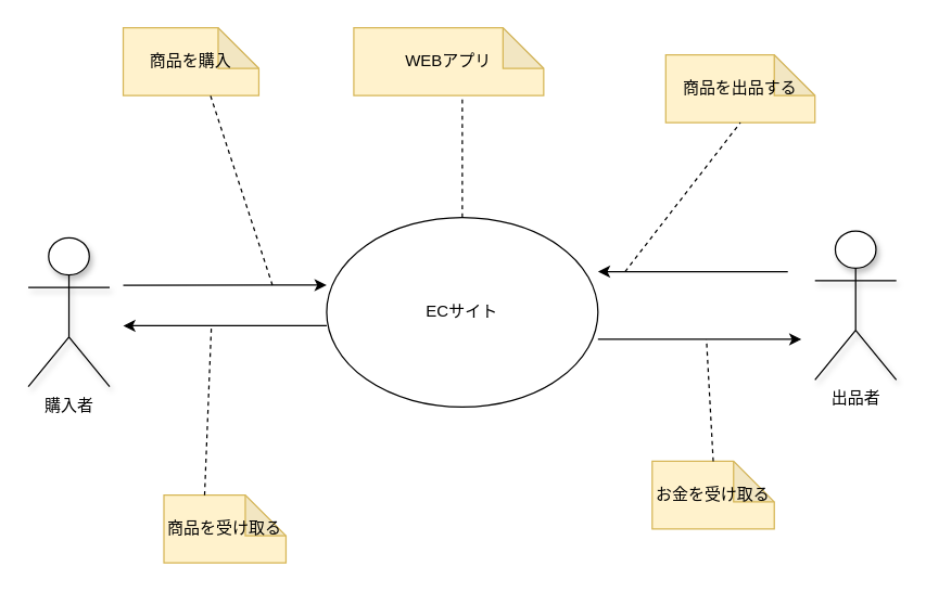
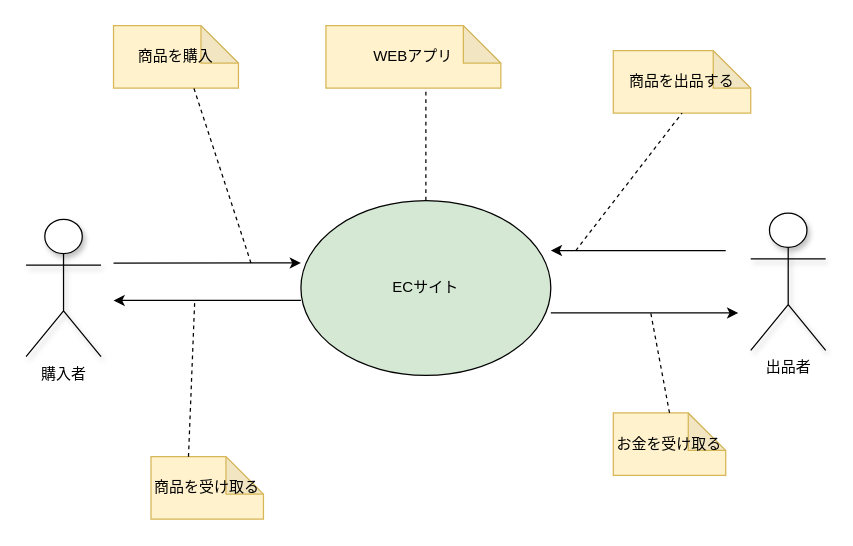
  <mxCell id="0" />
  <mxCell id="1" parent="0" />
  <mxCell id="2" value="購入者" style="shape=umlActor;verticalLabelPosition=bottom;verticalAlign=top;html=1;shadow=1;" vertex="1" parent="1"><mxGeometry x="20" y="175" width="60" height="110" as="geometry" /></mxCell>
- <mxCell id="3" value="ECサイト" style="ellipse;whiteSpace=wrap;html=1;" vertex="1" parent="1"><mxGeometry x="240" y="160" width="200" height="140" as="geometry" /></mxCell>
+ <mxCell id="3" value="ECサイト" style="ellipse;whiteSpace=wrap;html=1;fillColor=#d5e8d4;" vertex="1" parent="1"><mxGeometry x="240" y="160" width="200" height="140" as="geometry" /></mxCell>
  <mxCell id="4" value="出品者" style="shape=umlActor;verticalLabelPosition=bottom;verticalAlign=top;html=1;shadow=1;" vertex="1" parent="1"><mxGeometry x="600" y="170" width="60" height="110" as="geometry" /></mxCell>
  <mxCell id="5" value="WEBアプリ" style="shape=note;whiteSpace=wrap;html=1;backgroundOutline=1;darkOpacity=0.05;fillColor=#fff2cc;strokeColor=#d6b656;" vertex="1" parent="1"><mxGeometry x="260" y="20" width="140" height="50" as="geometry" /></mxCell>
  <mxCell id="6" value="" style="endArrow=none;dashed=1;html=1;exitX=0.5;exitY=0;exitDx=0;exitDy=0;" edge="1" parent="1" source="3"><mxGeometry width="50" height="50" relative="1" as="geometry"><mxPoint x="380" y="150" as="sourcePoint" /><mxPoint x="340" y="73" as="targetPoint" /></mxGeometry></mxCell>
  <mxCell id="7" value="商品を購入" style="shape=note;whiteSpace=wrap;html=1;backgroundOutline=1;darkOpacity=0.05;fillColor=#fff2cc;strokeColor=#d6b656;" vertex="1" parent="1"><mxGeometry x="90" y="20" width="100" height="50" as="geometry" /></mxCell>
  <mxCell id="8" value="商品を出品する" style="shape=note;whiteSpace=wrap;html=1;backgroundOutline=1;darkOpacity=0.05;fillColor=#fff2cc;strokeColor=#d6b656;" vertex="1" parent="1"><mxGeometry x="490" y="40" width="110" height="50" as="geometry" /></mxCell>
  <mxCell id="9" value="" style="endArrow=none;dashed=1;html=1;entryX=0.643;entryY=1;entryDx=0;entryDy=0;entryPerimeter=0;" edge="1" parent="1" target="7"><mxGeometry width="50" height="50" relative="1" as="geometry"><mxPoint x="200" y="210" as="sourcePoint" /><mxPoint x="80" y="110" as="targetPoint" /></mxGeometry></mxCell>
  <mxCell id="10" value="" style="endArrow=none;dashed=1;html=1;entryX=0.5;entryY=1;entryDx=0;entryDy=0;entryPerimeter=0;" edge="1" parent="1" target="8"><mxGeometry width="50" height="50" relative="1" as="geometry"><mxPoint x="460" y="200" as="sourcePoint" /><mxPoint x="530" y="90" as="targetPoint" /></mxGeometry></mxCell>
  <mxCell id="11" value="" style="endArrow=classic;html=1;entryX=0;entryY=0.357;entryDx=0;entryDy=0;entryPerimeter=0;" edge="1" parent="1" target="3"><mxGeometry width="50" height="50" relative="1" as="geometry"><mxPoint x="90" y="210" as="sourcePoint" /><mxPoint x="140" y="160" as="targetPoint" /></mxGeometry></mxCell>
  <mxCell id="12" value="" style="endArrow=classic;html=1;" edge="1" parent="1"><mxGeometry width="50" height="50" relative="1" as="geometry"><mxPoint x="580" y="200" as="sourcePoint" /><mxPoint x="440" y="200" as="targetPoint" /></mxGeometry></mxCell>
  <mxCell id="13" value="" style="endArrow=classic;html=1;" edge="1" parent="1"><mxGeometry width="50" height="50" relative="1" as="geometry"><mxPoint x="440" y="250" as="sourcePoint" /><mxPoint x="590" y="250" as="targetPoint" /></mxGeometry></mxCell>
  <mxCell id="14" value="" style="endArrow=classic;html=1;exitX=0;exitY=0.571;exitDx=0;exitDy=0;exitPerimeter=0;" edge="1" parent="1" source="3"><mxGeometry width="50" height="50" relative="1" as="geometry"><mxPoint x="230" y="270" as="sourcePoint" /><mxPoint x="90" y="240" as="targetPoint" /></mxGeometry></mxCell>
  <mxCell id="15" value="商品を受け取る" style="shape=note;whiteSpace=wrap;html=1;backgroundOutline=1;darkOpacity=0.05;fillColor=#fff2cc;strokeColor=#d6b656;" vertex="1" parent="1"><mxGeometry x="120" y="365" width="90" height="50" as="geometry" /></mxCell>
- <mxCell id="16" value="お金を受け取る" style="shape=note;whiteSpace=wrap;html=1;backgroundOutline=1;darkOpacity=0.05;fillColor=#fff2cc;strokeColor=#d6b656;" vertex="1" parent="1"><mxGeometry x="480" y="340" width="90" height="50" as="geometry" /></mxCell>
+ <mxCell id="16" value="お金を受け取る" style="shape=note;whiteSpace=wrap;html=1;backgroundOutline=1;darkOpacity=0.05;fillColor=#fff2cc;strokeColor=#d6b656;" vertex="1" parent="1"><mxGeometry x="490" y="330" width="90" height="50" as="geometry" /></mxCell>
  <mxCell id="17" value="" style="endArrow=none;dashed=1;html=1;exitX=0;exitY=0;exitDx=30;exitDy=0;exitPerimeter=0;" edge="1" parent="1" source="15"><mxGeometry width="50" height="50" relative="1" as="geometry"><mxPoint x="105" y="290" as="sourcePoint" /><mxPoint x="155" y="240" as="targetPoint" /></mxGeometry></mxCell>
  <mxCell id="18" value="" style="endArrow=none;dashed=1;html=1;exitX=0.5;exitY=0;exitDx=0;exitDy=0;exitPerimeter=0;" edge="1" parent="1" source="16"><mxGeometry width="50" height="50" relative="1" as="geometry"><mxPoint x="470" y="300" as="sourcePoint" /><mxPoint x="520" y="250" as="targetPoint" /></mxGeometry></mxCell>
